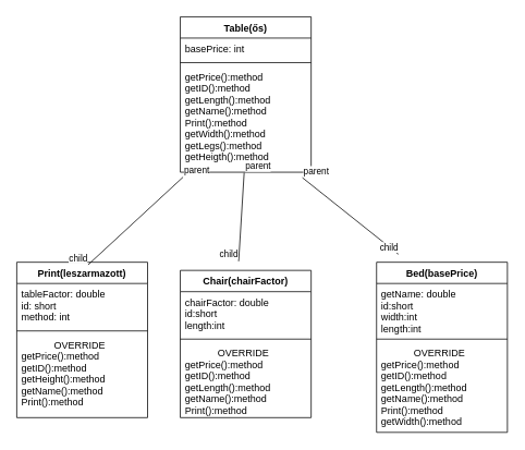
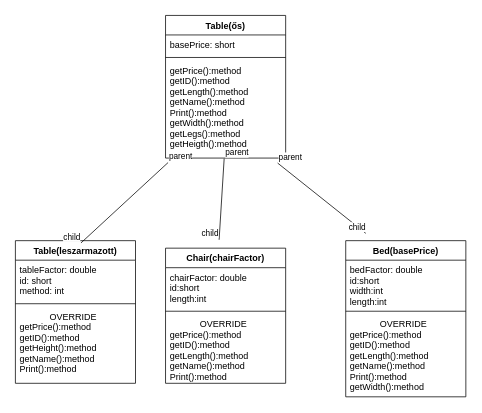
  <mxCell id="0" />
  <mxCell id="1" parent="0" />
  <mxCell id="2" value="Table(ős)" style="swimlane;fontStyle=1;align=center;verticalAlign=top;childLayout=stackLayout;horizontal=1;startSize=26;horizontalStack=0;resizeParent=1;resizeParentMax=0;resizeLast=0;collapsible=1;marginBottom=0;" vertex="1" parent="1"><mxGeometry x="220" y="20" width="160" height="190" as="geometry" /></mxCell>
- <mxCell id="3" value="basePrice: int" style="text;strokeColor=none;fillColor=none;align=left;verticalAlign=top;spacingLeft=4;spacingRight=4;overflow=hidden;rotatable=0;points=[[0,0.5],[1,0.5]];portConstraint=eastwest;" vertex="1" parent="2"><mxGeometry y="26" width="160" height="26" as="geometry" /></mxCell>
+ <mxCell id="3" value="basePrice: short" style="text;strokeColor=none;fillColor=none;align=left;verticalAlign=top;spacingLeft=4;spacingRight=4;overflow=hidden;rotatable=0;points=[[0,0.5],[1,0.5]];portConstraint=eastwest;" vertex="1" parent="2"><mxGeometry y="26" width="160" height="26" as="geometry" /></mxCell>
  <mxCell id="4" value="" style="line;strokeWidth=1;fillColor=none;align=left;verticalAlign=middle;spacingTop=-1;spacingLeft=3;spacingRight=3;rotatable=0;labelPosition=right;points=[];portConstraint=eastwest;strokeColor=inherit;" vertex="1" parent="2"><mxGeometry y="52" width="160" height="8" as="geometry" /></mxCell>
  <mxCell id="5" value="getPrice():method&#10;getID():method&#10;getLength():method&#10;getName():method&#10;Print():method&#10;getWidth():method&#10;getLegs():method&#10;getHeigth():method" style="text;strokeColor=none;fillColor=none;align=left;verticalAlign=top;spacingLeft=4;spacingRight=4;overflow=hidden;rotatable=0;points=[[0,0.5],[1,0.5]];portConstraint=eastwest;" vertex="1" parent="2"><mxGeometry y="60" width="160" height="130" as="geometry" /></mxCell>
- <mxCell id="6" value="Print(leszarmazott)" style="swimlane;fontStyle=1;align=center;verticalAlign=top;childLayout=stackLayout;horizontal=1;startSize=26;horizontalStack=0;resizeParent=1;resizeParentMax=0;resizeLast=0;collapsible=1;marginBottom=0;" vertex="1" parent="1"><mxGeometry x="20" y="320" width="160" height="190" as="geometry" /></mxCell>
+ <mxCell id="6" value="Table(leszarmazott)" style="swimlane;fontStyle=1;align=center;verticalAlign=top;childLayout=stackLayout;horizontal=1;startSize=26;horizontalStack=0;resizeParent=1;resizeParentMax=0;resizeLast=0;collapsible=1;marginBottom=0;" vertex="1" parent="1"><mxGeometry x="20" y="320" width="160" height="190" as="geometry" /></mxCell>
  <mxCell id="7" value="tableFactor: double&#10;id: short&#10;method: int" style="text;strokeColor=none;fillColor=none;align=left;verticalAlign=top;spacingLeft=4;spacingRight=4;overflow=hidden;rotatable=0;points=[[0,0.5],[1,0.5]];portConstraint=eastwest;" vertex="1" parent="6"><mxGeometry y="26" width="160" height="54" as="geometry" /></mxCell>
  <mxCell id="8" value="" style="line;strokeWidth=1;fillColor=none;align=left;verticalAlign=middle;spacingTop=-1;spacingLeft=3;spacingRight=3;rotatable=0;labelPosition=right;points=[];portConstraint=eastwest;strokeColor=inherit;" vertex="1" parent="6"><mxGeometry y="80" width="160" height="8" as="geometry" /></mxCell>
  <mxCell id="9" value="            OVERRIDE&#10;getPrice():method&#10;getID():method&#10;getHeight():method&#10;getName():method&#10;Print():method" style="text;strokeColor=none;fillColor=none;align=left;verticalAlign=top;spacingLeft=4;spacingRight=4;overflow=hidden;rotatable=0;points=[[0,0.5],[1,0.5]];portConstraint=eastwest;" vertex="1" parent="6"><mxGeometry y="88" width="160" height="102" as="geometry" /></mxCell>
  <mxCell id="10" value="Chair(chairFactor)" style="swimlane;fontStyle=1;align=center;verticalAlign=top;childLayout=stackLayout;horizontal=1;startSize=26;horizontalStack=0;resizeParent=1;resizeParentMax=0;resizeLast=0;collapsible=1;marginBottom=0;" vertex="1" parent="1"><mxGeometry x="220" y="330" width="160" height="180" as="geometry" /></mxCell>
  <mxCell id="11" value="chairFactor: double&#10;id:short&#10;length:int" style="text;strokeColor=none;fillColor=none;align=left;verticalAlign=top;spacingLeft=4;spacingRight=4;overflow=hidden;rotatable=0;points=[[0,0.5],[1,0.5]];portConstraint=eastwest;" vertex="1" parent="10"><mxGeometry y="26" width="160" height="54" as="geometry" /></mxCell>
  <mxCell id="12" value="" style="line;strokeWidth=1;fillColor=none;align=left;verticalAlign=middle;spacingTop=-1;spacingLeft=3;spacingRight=3;rotatable=0;labelPosition=right;points=[];portConstraint=eastwest;strokeColor=inherit;" vertex="1" parent="10"><mxGeometry y="80" width="160" height="8" as="geometry" /></mxCell>
  <mxCell id="13" value="            OVERRIDE&#10;getPrice():method&#10;getID():method&#10;getLength():method&#10;getName():method&#10;Print():method" style="text;strokeColor=none;fillColor=none;align=left;verticalAlign=top;spacingLeft=4;spacingRight=4;overflow=hidden;rotatable=0;points=[[0,0.5],[1,0.5]];portConstraint=eastwest;" vertex="1" parent="10"><mxGeometry y="88" width="160" height="92" as="geometry" /></mxCell>
  <mxCell id="14" value="Bed(basePrice)" style="swimlane;fontStyle=1;align=center;verticalAlign=top;childLayout=stackLayout;horizontal=1;startSize=26;horizontalStack=0;resizeParent=1;resizeParentMax=0;resizeLast=0;collapsible=1;marginBottom=0;" vertex="1" parent="1"><mxGeometry x="460" y="320" width="160" height="208" as="geometry" /></mxCell>
- <mxCell id="15" value="getName: double&#10;id:short&#10;width:int&#10;length:int" style="text;strokeColor=none;fillColor=none;align=left;verticalAlign=top;spacingLeft=4;spacingRight=4;overflow=hidden;rotatable=0;points=[[0,0.5],[1,0.5]];portConstraint=eastwest;" vertex="1" parent="14"><mxGeometry y="26" width="160" height="64" as="geometry" /></mxCell>
+ <mxCell id="15" value="bedFactor: double&#10;id:short&#10;width:int&#10;length:int" style="text;strokeColor=none;fillColor=none;align=left;verticalAlign=top;spacingLeft=4;spacingRight=4;overflow=hidden;rotatable=0;points=[[0,0.5],[1,0.5]];portConstraint=eastwest;" vertex="1" parent="14"><mxGeometry y="26" width="160" height="64" as="geometry" /></mxCell>
  <mxCell id="16" value="" style="line;strokeWidth=1;fillColor=none;align=left;verticalAlign=middle;spacingTop=-1;spacingLeft=3;spacingRight=3;rotatable=0;labelPosition=right;points=[];portConstraint=eastwest;strokeColor=inherit;" vertex="1" parent="14"><mxGeometry y="90" width="160" height="8" as="geometry" /></mxCell>
  <mxCell id="17" value="            OVERRIDE&#10;getPrice():method&#10;getID():method&#10;getLength():method&#10;getName():method&#10;Print():method&#10;getWidth():method" style="text;strokeColor=none;fillColor=none;align=left;verticalAlign=top;spacingLeft=4;spacingRight=4;overflow=hidden;rotatable=0;points=[[0,0.5],[1,0.5]];portConstraint=eastwest;" vertex="1" parent="14"><mxGeometry y="98" width="160" height="110" as="geometry" /></mxCell>
  <mxCell id="18" value="" style="endArrow=none;html=1;rounded=0;entryX=0.546;entryY=0.016;entryDx=0;entryDy=0;entryPerimeter=0;exitX=0.021;exitY=1.046;exitDx=0;exitDy=0;exitPerimeter=0;" edge="1" parent="1" source="5" target="6"><mxGeometry relative="1" as="geometry"><mxPoint x="260" y="200" as="sourcePoint" /><mxPoint x="420" y="200" as="targetPoint" /></mxGeometry></mxCell>
  <mxCell id="19" value="parent" style="edgeLabel;resizable=0;html=1;align=left;verticalAlign=bottom;" connectable="0" vertex="1" parent="18"><mxGeometry x="-1" relative="1" as="geometry" /></mxCell>
  <mxCell id="20" value="child" style="edgeLabel;resizable=0;html=1;align=right;verticalAlign=bottom;" connectable="0" vertex="1" parent="18"><mxGeometry x="1" relative="1" as="geometry" /></mxCell>
  <mxCell id="21" value="" style="endArrow=none;html=1;rounded=0;entryX=0.446;entryY=-0.062;entryDx=0;entryDy=0;entryPerimeter=0;exitX=0.488;exitY=1.005;exitDx=0;exitDy=0;exitPerimeter=0;" edge="1" parent="1" source="5" target="10"><mxGeometry relative="1" as="geometry"><mxPoint x="306" y="224.6" as="sourcePoint" /><mxPoint x="190" y="329.996" as="targetPoint" /></mxGeometry></mxCell>
  <mxCell id="22" value="parent" style="edgeLabel;resizable=0;html=1;align=left;verticalAlign=bottom;" connectable="0" vertex="1" parent="21"><mxGeometry x="-1" relative="1" as="geometry" /></mxCell>
  <mxCell id="23" value="child" style="edgeLabel;resizable=0;html=1;align=right;verticalAlign=bottom;" connectable="0" vertex="1" parent="21"><mxGeometry x="1" relative="1" as="geometry" /></mxCell>
  <mxCell id="24" value="" style="endArrow=none;html=1;rounded=0;entryX=0.167;entryY=-0.047;entryDx=0;entryDy=0;entryPerimeter=0;exitX=0.933;exitY=1.051;exitDx=0;exitDy=0;exitPerimeter=0;" edge="1" parent="1" source="5" target="14"><mxGeometry relative="1" as="geometry"><mxPoint x="243.36" y="235.98" as="sourcePoint" /><mxPoint x="127.36" y="341.376" as="targetPoint" /></mxGeometry></mxCell>
  <mxCell id="25" value="parent" style="edgeLabel;resizable=0;html=1;align=left;verticalAlign=bottom;" connectable="0" vertex="1" parent="24"><mxGeometry x="-1" relative="1" as="geometry" /></mxCell>
  <mxCell id="26" value="child" style="edgeLabel;resizable=0;html=1;align=right;verticalAlign=bottom;" connectable="0" vertex="1" parent="24"><mxGeometry x="1" relative="1" as="geometry" /></mxCell>
